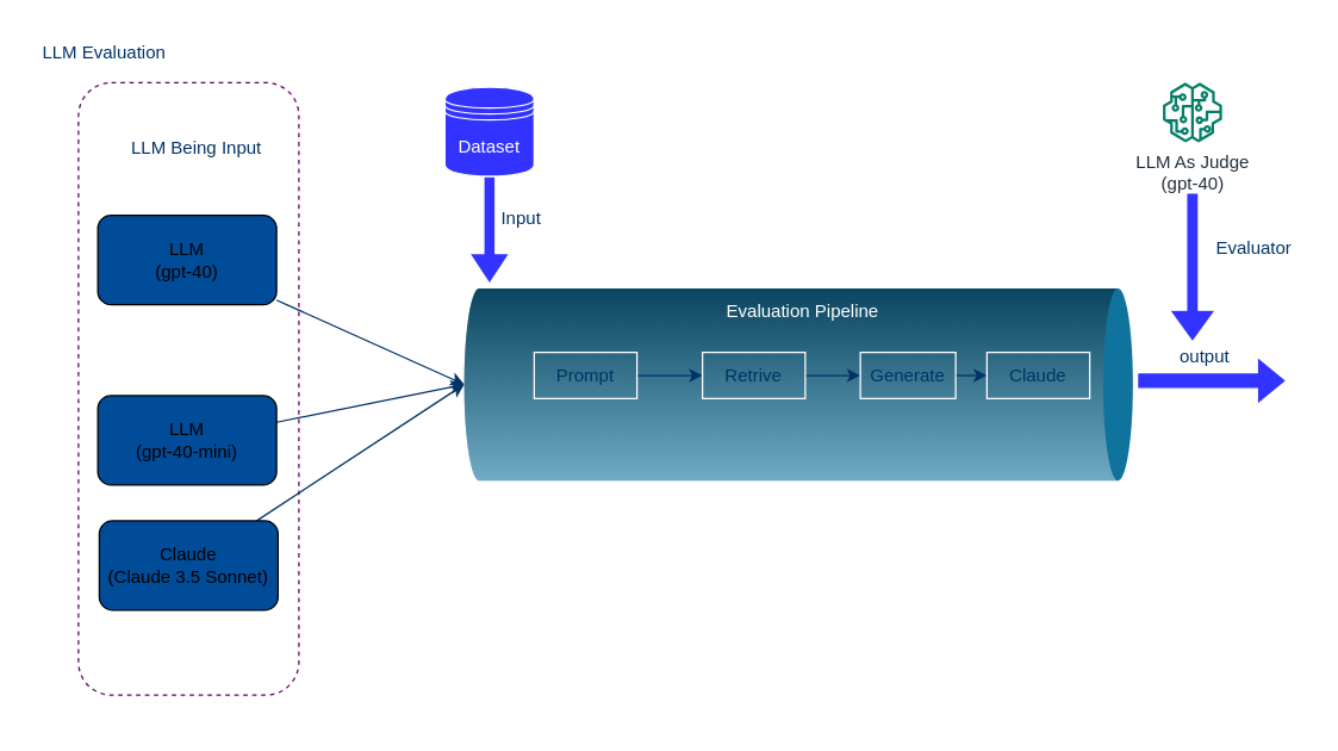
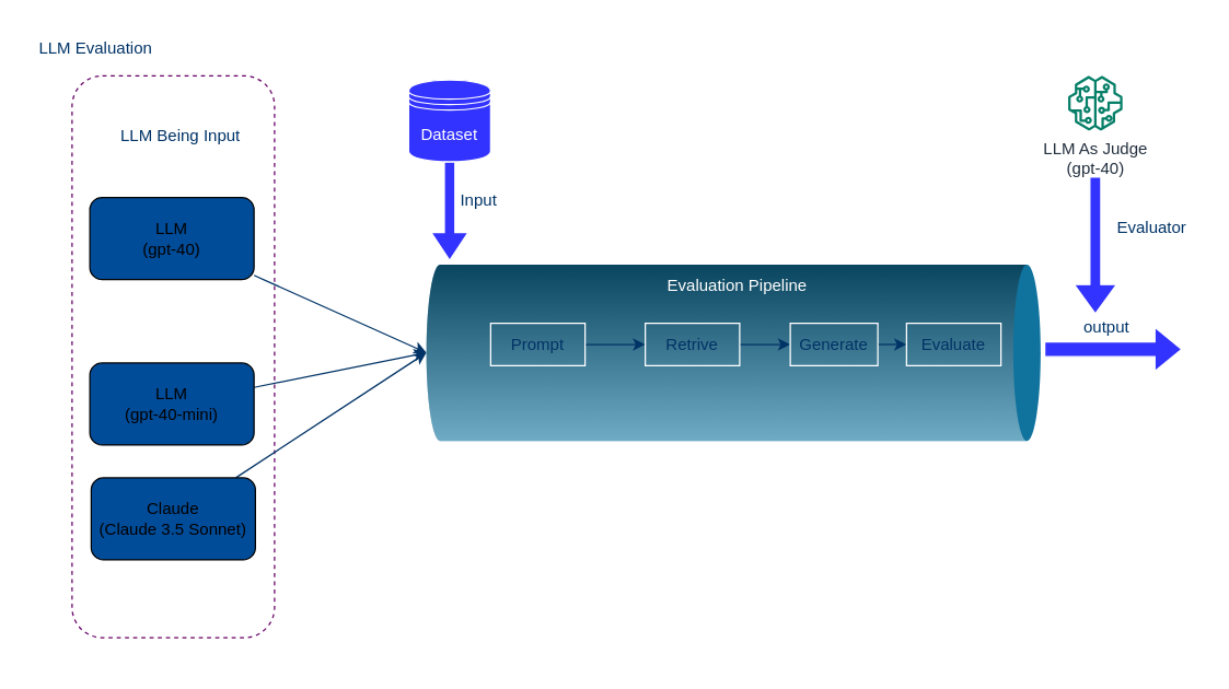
  <mxCell id="0" />
  <mxCell id="1" parent="0" />
  <mxCell id="2" value="" style="rounded=1;whiteSpace=wrap;html=1;fontColor=#003366;fillColor=none;dashed=1;strokeColor=#660066;" vertex="1" parent="1"><mxGeometry x="52" y="55" width="148" height="411" as="geometry" /></mxCell>
  <mxCell id="3" style="edgeStyle=none;html=1;entryX=0.5;entryY=1;entryDx=0;entryDy=0;entryPerimeter=0;strokeColor=#003366;fontColor=#003366;" edge="1" parent="1" source="4" target="13"><mxGeometry relative="1" as="geometry" /></mxCell>
  <mxCell id="4" value="LLM&lt;br&gt;(gpt-40)" style="rounded=1;whiteSpace=wrap;html=1;fillColor=#004C99;" vertex="1" parent="1"><mxGeometry x="65" y="144" width="120" height="60" as="geometry" /></mxCell>
  <mxCell id="5" value="&lt;font color=&quot;#003366&quot;&gt;LLM Evaluation&lt;/font&gt;" style="text;html=1;strokeColor=none;fillColor=none;align=center;verticalAlign=middle;whiteSpace=wrap;rounded=0;" vertex="1" parent="1"><mxGeometry x="20" y="20" width="99" height="30" as="geometry" /></mxCell>
  <mxCell id="6" value="LLM Being Input" style="text;html=1;align=center;verticalAlign=middle;resizable=0;points=[];autosize=1;strokeColor=none;fillColor=none;fontColor=#003366;" vertex="1" parent="1"><mxGeometry x="65" y="86" width="132" height="26" as="geometry" /></mxCell>
  <mxCell id="7" style="edgeStyle=none;html=1;entryX=0.5;entryY=1;entryDx=0;entryDy=0;entryPerimeter=0;strokeColor=#003366;fontColor=#003366;" edge="1" parent="1" source="8" target="13"><mxGeometry relative="1" as="geometry" /></mxCell>
  <mxCell id="8" value="LLM&lt;br&gt;(gpt-40-mini)" style="rounded=1;whiteSpace=wrap;html=1;fillColor=#004C99;" vertex="1" parent="1"><mxGeometry x="65" y="265" width="120" height="60" as="geometry" /></mxCell>
  <mxCell id="9" style="edgeStyle=none;html=1;entryX=0.5;entryY=1;entryDx=0;entryDy=0;entryPerimeter=0;strokeColor=#003366;fontColor=#003366;" edge="1" parent="1" source="10" target="13"><mxGeometry relative="1" as="geometry" /></mxCell>
  <mxCell id="10" value="Claude&lt;br&gt;(Claude 3.5 Sonnet)" style="rounded=1;whiteSpace=wrap;html=1;fillColor=#004C99;" vertex="1" parent="1"><mxGeometry x="66" y="349" width="120" height="60" as="geometry" /></mxCell>
  <mxCell id="11" value="&lt;font color=&quot;#ffffff&quot;&gt;Dataset&lt;/font&gt;" style="shape=datastore;whiteSpace=wrap;html=1;strokeColor=#FFFFFF;fontColor=#003366;fillColor=#3333FF;" vertex="1" parent="1"><mxGeometry x="298" y="58" width="60" height="60" as="geometry" /></mxCell>
  <mxCell id="12" value="LLM As Judge&lt;br&gt;(gpt-40)" style="sketch=0;outlineConnect=0;fontColor=#232F3E;gradientColor=none;fillColor=#067F68;strokeColor=none;dashed=0;verticalLabelPosition=bottom;verticalAlign=top;align=center;html=1;fontSize=12;fontStyle=0;aspect=fixed;pointerEvents=1;shape=mxgraph.aws4.sagemaker_model;" vertex="1" parent="1"><mxGeometry x="780" y="55" width="40" height="40" as="geometry" /></mxCell>
  <mxCell id="13" value="" style="verticalLabelPosition=bottom;verticalAlign=top;html=1;shape=mxgraph.infographic.cylinder;fillColor=#10739E;strokeColor=none;fontColor=#FFFFFF;rotation=90;" vertex="1" parent="1"><mxGeometry x="471" y="33" width="129" height="449" as="geometry" /></mxCell>
  <mxCell id="14" value="" style="html=1;shadow=0;dashed=0;align=center;verticalAlign=middle;shape=mxgraph.arrows2.arrow;dy=0.71;dx=20.38;direction=south;notch=0;labelBackgroundColor=none;strokeColor=#FFFFFF;fontColor=#003366;fillColor=#3333FF;" vertex="1" parent="1"><mxGeometry x="314.5" y="118" width="27" height="72" as="geometry" /></mxCell>
  <mxCell id="15" value="Input" style="text;html=1;align=center;verticalAlign=middle;resizable=0;points=[];autosize=1;strokeColor=none;fillColor=none;fontColor=#003366;" vertex="1" parent="1"><mxGeometry x="326" y="133" width="45" height="26" as="geometry" /></mxCell>
  <mxCell id="16" value="" style="html=1;shadow=0;dashed=0;align=center;verticalAlign=middle;shape=mxgraph.arrows2.arrow;dy=0.66;dx=19.49;notch=0;labelBackgroundColor=none;strokeColor=#FFFFFF;fontColor=#003366;fillColor=#3333FF;" vertex="1" parent="1"><mxGeometry x="763" y="239" width="100" height="32" as="geometry" /></mxCell>
  <mxCell id="17" value="output" style="text;html=1;align=center;verticalAlign=middle;resizable=0;points=[];autosize=1;strokeColor=none;fillColor=none;fontColor=#003366;" vertex="1" parent="1"><mxGeometry x="782" y="226" width="51" height="26" as="geometry" /></mxCell>
  <mxCell id="18" value="" style="html=1;shadow=0;dashed=0;align=center;verticalAlign=middle;shape=mxgraph.arrows2.arrow;dy=0.74;dx=21.38;direction=south;notch=0;labelBackgroundColor=none;strokeColor=#FFFFFF;fontColor=#003366;fillColor=#3333FF;" vertex="1" parent="1"><mxGeometry x="784.5" y="129" width="31" height="100" as="geometry" /></mxCell>
  <mxCell id="19" value="Evaluator" style="text;html=1;align=center;verticalAlign=middle;resizable=0;points=[];autosize=1;strokeColor=none;fillColor=none;fontColor=#003366;" vertex="1" parent="1"><mxGeometry x="806.5" y="153" width="69" height="26" as="geometry" /></mxCell>
  <mxCell id="20" style="edgeStyle=none;html=1;entryX=0;entryY=0.5;entryDx=0;entryDy=0;strokeColor=#003366;fontColor=#003366;" edge="1" parent="1" source="21" target="23"><mxGeometry relative="1" as="geometry" /></mxCell>
  <mxCell id="21" value="Prompt" style="rounded=0;whiteSpace=wrap;html=1;labelBackgroundColor=none;strokeColor=#FFFFFF;fontColor=#003366;fillColor=none;" vertex="1" parent="1"><mxGeometry x="358" y="236" width="69" height="31" as="geometry" /></mxCell>
  <mxCell id="22" style="edgeStyle=none;html=1;entryX=0;entryY=0.5;entryDx=0;entryDy=0;strokeColor=#003366;fontColor=#003366;" edge="1" parent="1" source="23" target="25"><mxGeometry relative="1" as="geometry" /></mxCell>
  <mxCell id="23" value="Retrive" style="rounded=0;whiteSpace=wrap;html=1;labelBackgroundColor=none;strokeColor=#FFFFFF;fontColor=#003366;fillColor=none;" vertex="1" parent="1"><mxGeometry x="471" y="236" width="69" height="31" as="geometry" /></mxCell>
  <mxCell id="24" style="edgeStyle=none;html=1;entryX=0;entryY=0.5;entryDx=0;entryDy=0;strokeColor=#003366;fontColor=#003366;" edge="1" parent="1" source="25" target="26"><mxGeometry relative="1" as="geometry" /></mxCell>
  <mxCell id="25" value="Generate" style="rounded=0;whiteSpace=wrap;html=1;labelBackgroundColor=none;strokeColor=#FFFFFF;fontColor=#003366;fillColor=none;" vertex="1" parent="1"><mxGeometry x="577" y="236" width="64" height="31" as="geometry" /></mxCell>
- <mxCell id="26" value="Claude" style="rounded=0;whiteSpace=wrap;html=1;labelBackgroundColor=none;strokeColor=#FFFFFF;fontColor=#003366;fillColor=none;" vertex="1" parent="1"><mxGeometry x="662" y="236" width="69" height="31" as="geometry" /></mxCell>
+ <mxCell id="26" value="Evaluate" style="rounded=0;whiteSpace=wrap;html=1;labelBackgroundColor=none;strokeColor=#FFFFFF;fontColor=#003366;fillColor=none;" vertex="1" parent="1"><mxGeometry x="662" y="236" width="69" height="31" as="geometry" /></mxCell>
  <mxCell id="27" value="&lt;font color=&quot;#ffffff&quot;&gt;Evaluation Pipeline&lt;/font&gt;" style="text;html=1;align=center;verticalAlign=middle;resizable=0;points=[];autosize=1;strokeColor=none;fillColor=none;fontColor=#003366;" vertex="1" parent="1"><mxGeometry x="478" y="196" width="120" height="26" as="geometry" /></mxCell>
